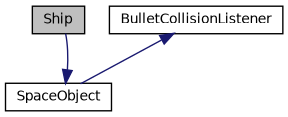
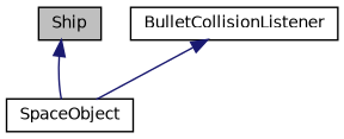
  digraph {
    node [color=black fillcolor=white fontname=Helvetica fontsize=10 shape=record style=filled]
    edge [color=midnightblue dir=back fontname=Helvetica fontsize=10 labelfontname=Helvetica labelfontsize=10 style=solid]
    n1 [fillcolor=grey75 fontcolor=black height=0.2 label=Ship width=0.4]
    n2 [height=0.2 label=SpaceObject width=0.4]
    n3 [height=0.2 label=BulletCollisionListener width=0.4]
-   n2 -> n1
+   n1 -> n2
    n3 -> n2
  }
